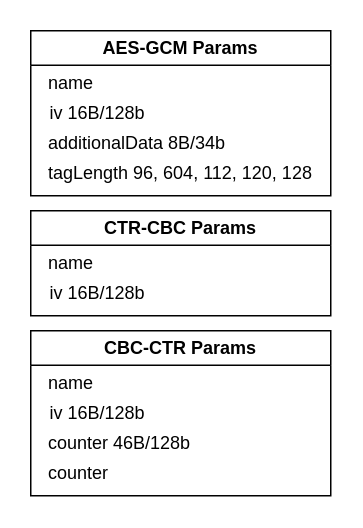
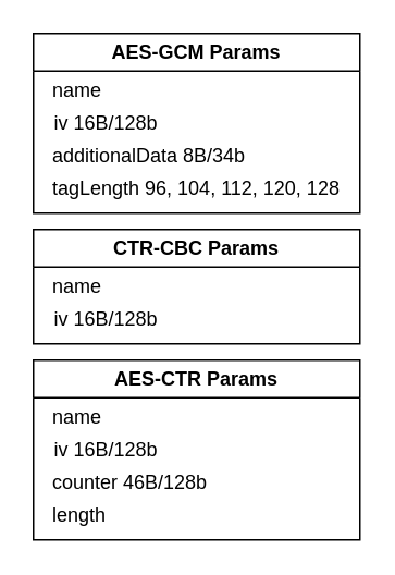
  <mxCell id="0" />
  <mxCell id="1" parent="0" />
  <mxCell id="2" value="AES-GCM Params" style="swimlane;whiteSpace=wrap;html=1;" vertex="1" parent="1"><mxGeometry x="20" y="20" width="200" height="110" as="geometry" /></mxCell>
  <mxCell id="3" value="name" style="text;html=1;align=left;verticalAlign=middle;whiteSpace=wrap;rounded=0;" vertex="1" parent="2"><mxGeometry x="10" y="20" width="60" height="30" as="geometry" /></mxCell>
  <mxCell id="4" value="&lt;div&gt;iv 16B/128b&lt;br&gt;&lt;/div&gt;" style="text;html=1;align=left;verticalAlign=middle;whiteSpace=wrap;rounded=0;" vertex="1" parent="2"><mxGeometry x="11" y="40" width="139" height="30" as="geometry" /></mxCell>
  <mxCell id="5" value="additionalData 8B/34b" style="text;html=1;align=left;verticalAlign=middle;whiteSpace=wrap;rounded=0;" vertex="1" parent="2"><mxGeometry x="10" y="60" width="130" height="30" as="geometry" /></mxCell>
- <mxCell id="6" value="tagLength 96, 604, 112, 120, 128" style="text;html=1;align=left;verticalAlign=middle;whiteSpace=wrap;rounded=0;" vertex="1" parent="2"><mxGeometry x="10" y="80" width="190" height="30" as="geometry" /></mxCell>
+ <mxCell id="6" value="tagLength 96, 104, 112, 120, 128" style="text;html=1;align=left;verticalAlign=middle;whiteSpace=wrap;rounded=0;" vertex="1" parent="2"><mxGeometry x="10" y="80" width="190" height="30" as="geometry" /></mxCell>
  <mxCell id="7" value="CTR-CBC Params" style="swimlane;whiteSpace=wrap;html=1;" vertex="1" parent="1"><mxGeometry x="20" y="140" width="200" height="70" as="geometry" /></mxCell>
  <mxCell id="8" value="name" style="text;html=1;align=left;verticalAlign=middle;whiteSpace=wrap;rounded=0;" vertex="1" parent="7"><mxGeometry x="10" y="20" width="60" height="30" as="geometry" /></mxCell>
  <mxCell id="9" value="&lt;div&gt;iv 16B/128b&lt;br&gt;&lt;/div&gt;" style="text;html=1;align=left;verticalAlign=middle;whiteSpace=wrap;rounded=0;" vertex="1" parent="7"><mxGeometry x="11" y="40" width="139" height="30" as="geometry" /></mxCell>
- <mxCell id="10" value="CBC-CTR Params" style="swimlane;whiteSpace=wrap;html=1;" vertex="1" parent="1"><mxGeometry x="20" y="220" width="200" height="110" as="geometry" /></mxCell>
+ <mxCell id="10" value="AES-CTR Params" style="swimlane;whiteSpace=wrap;html=1;" vertex="1" parent="1"><mxGeometry x="20" y="220" width="200" height="110" as="geometry" /></mxCell>
  <mxCell id="11" value="name" style="text;html=1;align=left;verticalAlign=middle;whiteSpace=wrap;rounded=0;" vertex="1" parent="10"><mxGeometry x="10" y="20" width="60" height="30" as="geometry" /></mxCell>
  <mxCell id="12" value="&lt;div&gt;iv 16B/128b&lt;br&gt;&lt;/div&gt;" style="text;html=1;align=left;verticalAlign=middle;whiteSpace=wrap;rounded=0;" vertex="1" parent="10"><mxGeometry x="11" y="40" width="139" height="30" as="geometry" /></mxCell>
  <mxCell id="13" value="counter 46B/128b" style="text;html=1;align=left;verticalAlign=middle;whiteSpace=wrap;rounded=0;" vertex="1" parent="10"><mxGeometry x="10" y="60" width="130" height="30" as="geometry" /></mxCell>
- <mxCell id="14" value="counter " style="text;html=1;align=left;verticalAlign=middle;whiteSpace=wrap;rounded=0;" vertex="1" parent="10"><mxGeometry x="10" y="80" width="130" height="30" as="geometry" /></mxCell>
+ <mxCell id="14" value="length " style="text;html=1;align=left;verticalAlign=middle;whiteSpace=wrap;rounded=0;" vertex="1" parent="10"><mxGeometry x="10" y="80" width="130" height="30" as="geometry" /></mxCell>
